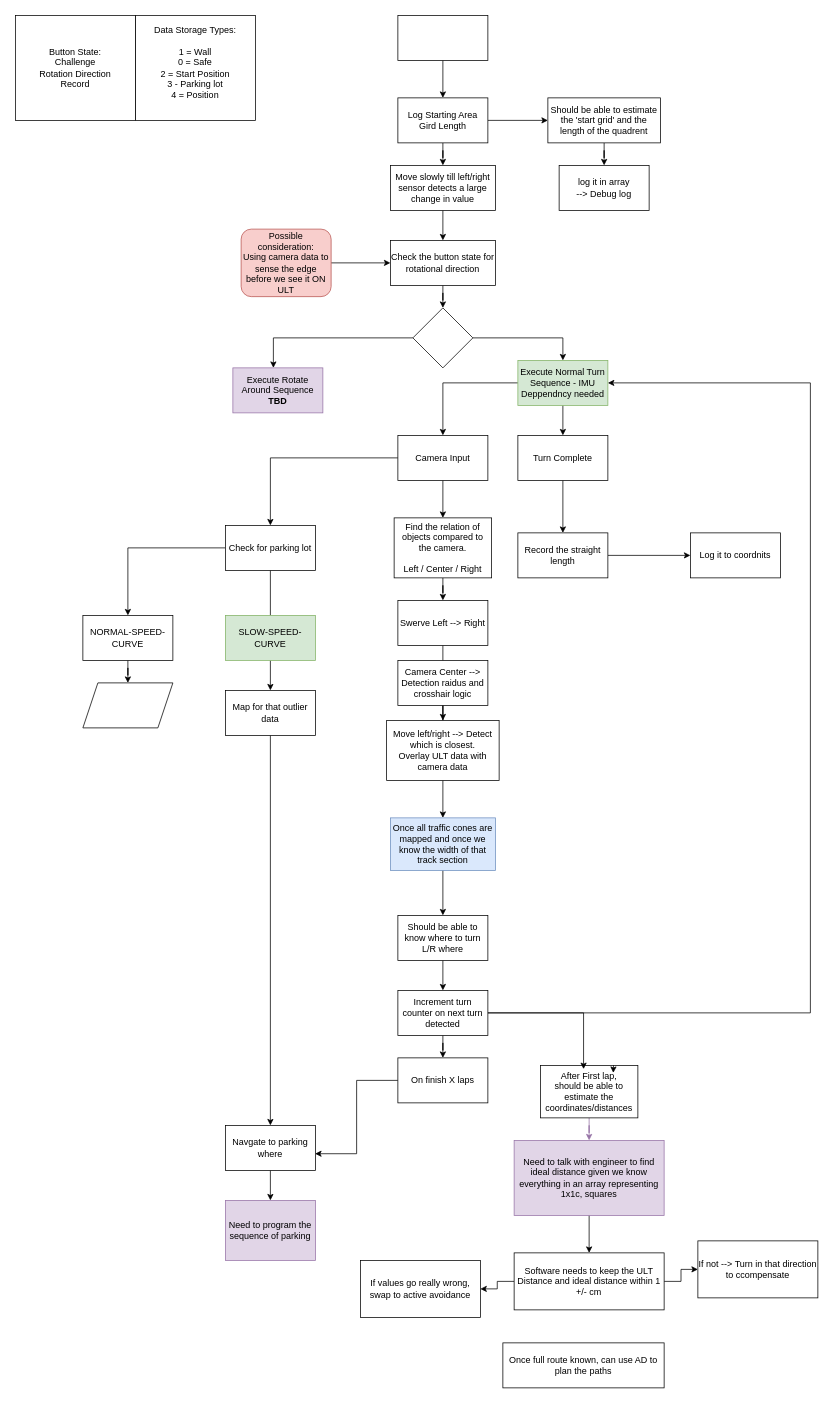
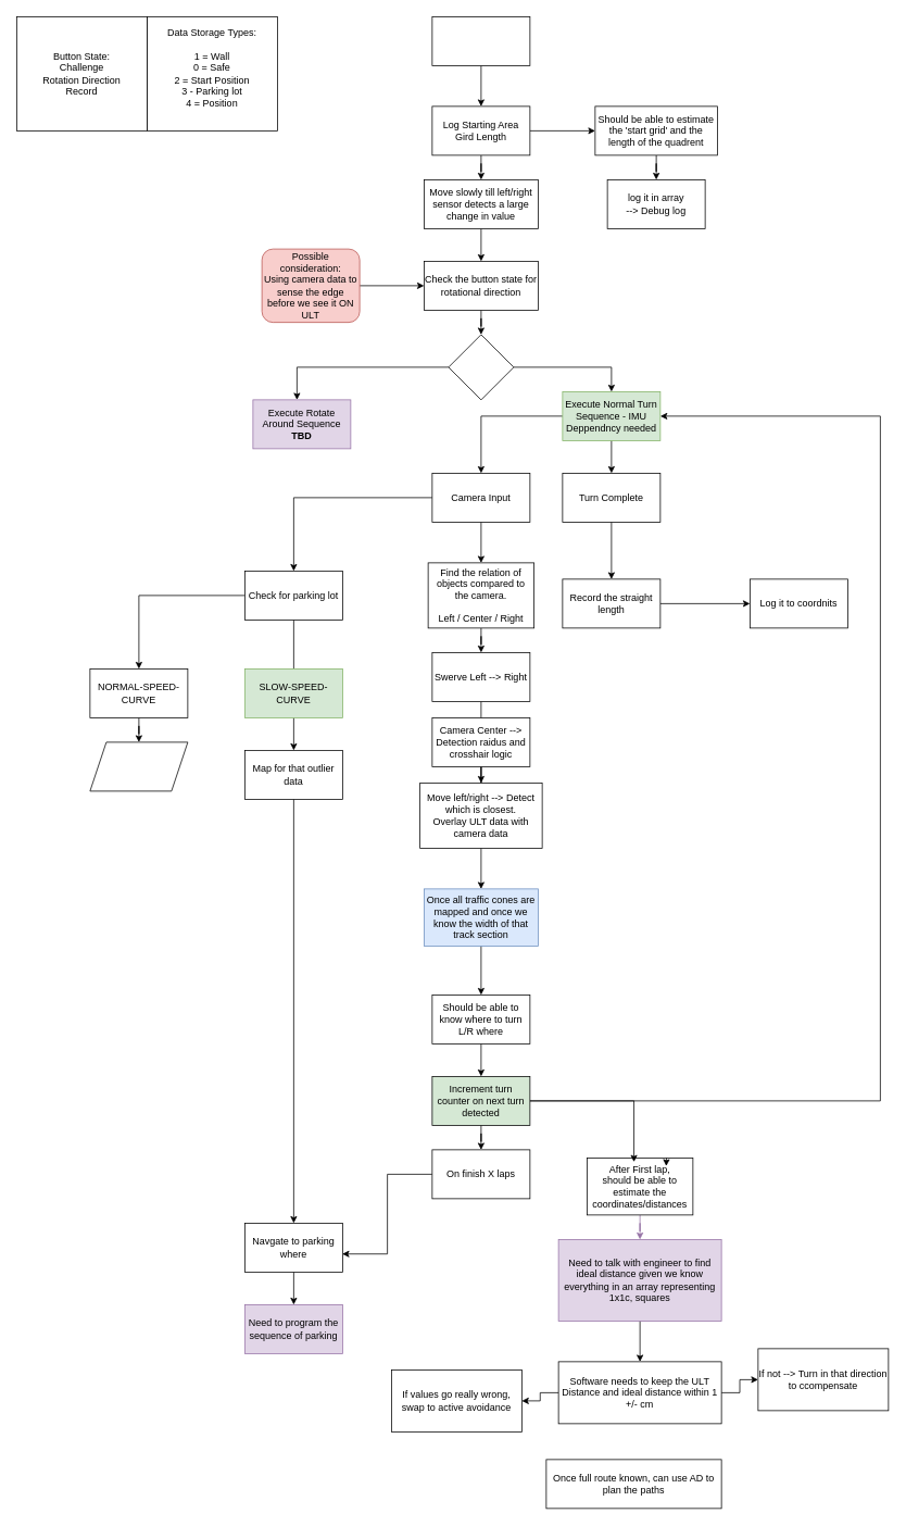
  <mxCell id="0" />
  <mxCell id="1" parent="0" />
  <mxCell id="2" style="edgeStyle=orthogonalEdgeStyle;rounded=0;orthogonalLoop=1;jettySize=auto;html=1;entryX=0.5;entryY=0;entryDx=0;entryDy=0;" edge="1" parent="1" source="3" target="6"><mxGeometry relative="1" as="geometry" /></mxCell>
  <mxCell id="3" value="" style="rounded=0;whiteSpace=wrap;html=1;" vertex="1" parent="1"><mxGeometry x="530" y="20" width="120" height="60" as="geometry" /></mxCell>
  <mxCell id="4" style="edgeStyle=orthogonalEdgeStyle;rounded=0;orthogonalLoop=1;jettySize=auto;html=1;" edge="1" parent="1" source="6" target="8"><mxGeometry relative="1" as="geometry" /></mxCell>
  <mxCell id="5" style="edgeStyle=orthogonalEdgeStyle;rounded=0;orthogonalLoop=1;jettySize=auto;html=1;" edge="1" parent="1" source="6" target="12"><mxGeometry relative="1" as="geometry"><mxPoint x="590" y="290" as="targetPoint" /></mxGeometry></mxCell>
  <mxCell id="6" value="Log Starting Area Gird Length" style="rounded=0;whiteSpace=wrap;html=1;" vertex="1" parent="1"><mxGeometry x="530" y="130" width="120" height="60" as="geometry" /></mxCell>
  <mxCell id="7" style="edgeStyle=orthogonalEdgeStyle;rounded=0;orthogonalLoop=1;jettySize=auto;html=1;" edge="1" parent="1" source="8" target="9"><mxGeometry relative="1" as="geometry" /></mxCell>
  <mxCell id="8" value="Should be able to estimate the 'start grid' and the length of the quadrent" style="rounded=0;whiteSpace=wrap;html=1;" vertex="1" parent="1"><mxGeometry x="730" y="130" width="150" height="60" as="geometry" /></mxCell>
  <mxCell id="9" value="&lt;div&gt;log it in array&lt;br&gt;&lt;/div&gt;&lt;div&gt;--&amp;gt; Debug log&lt;br&gt;&lt;/div&gt;" style="rounded=0;whiteSpace=wrap;html=1;" vertex="1" parent="1"><mxGeometry x="745" y="220" width="120" height="60" as="geometry" /></mxCell>
  <mxCell id="10" value="&lt;div&gt;Data Storage Types:&lt;/div&gt;&lt;div&gt;&lt;br&gt;&lt;/div&gt;&lt;div&gt;1 = Wall&lt;/div&gt;&lt;div&gt;0 = Safe&lt;/div&gt;&lt;div&gt;2 = Start Position&lt;/div&gt;&lt;div&gt;3 - Parking lot&lt;br&gt;&lt;/div&gt;&lt;div&gt;4 = Position&lt;br&gt;&lt;/div&gt;&lt;div&gt;&lt;br&gt;&lt;/div&gt;" style="rounded=0;whiteSpace=wrap;html=1;" vertex="1" parent="1"><mxGeometry x="180" y="20" width="160" height="140" as="geometry" /></mxCell>
  <mxCell id="11" style="edgeStyle=orthogonalEdgeStyle;rounded=0;orthogonalLoop=1;jettySize=auto;html=1;entryX=0.5;entryY=0;entryDx=0;entryDy=0;" edge="1" parent="1" source="12" target="14"><mxGeometry relative="1" as="geometry" /></mxCell>
  <mxCell id="12" value="Move slowly till left/right sensor detects a large change in value" style="rounded=0;whiteSpace=wrap;html=1;" vertex="1" parent="1"><mxGeometry x="520" y="220" width="140" height="60" as="geometry" /></mxCell>
  <mxCell id="13" style="edgeStyle=orthogonalEdgeStyle;rounded=0;orthogonalLoop=1;jettySize=auto;html=1;entryX=0.5;entryY=0;entryDx=0;entryDy=0;" edge="1" parent="1" source="14" target="19"><mxGeometry relative="1" as="geometry" /></mxCell>
  <mxCell id="14" value="Check the button state for rotational direction" style="rounded=0;whiteSpace=wrap;html=1;" vertex="1" parent="1"><mxGeometry x="520" y="320" width="140" height="60" as="geometry" /></mxCell>
  <mxCell id="15" value="&lt;div&gt;Button State:&lt;/div&gt;&lt;div&gt;Challenge&lt;/div&gt;&lt;div&gt;Rotation Direction&lt;/div&gt;&lt;div&gt;Record&lt;br&gt;&lt;/div&gt;" style="rounded=0;whiteSpace=wrap;html=1;" vertex="1" parent="1"><mxGeometry x="20" y="20" width="160" height="140" as="geometry" /></mxCell>
  <mxCell id="16" style="edgeStyle=orthogonalEdgeStyle;rounded=0;orthogonalLoop=1;jettySize=auto;html=1;" edge="1" parent="1" source="17" target="14"><mxGeometry relative="1" as="geometry" /></mxCell>
  <mxCell id="17" value="&lt;div&gt;Possible consideration:&lt;/div&gt;&lt;div&gt;Using camera data to sense the edge before we see it ON ULT&lt;br&gt;&lt;/div&gt;" style="rounded=1;whiteSpace=wrap;html=1;fillColor=#f8cecc;strokeColor=#b85450;" vertex="1" parent="1"><mxGeometry x="321" y="305" width="120" height="90" as="geometry" /></mxCell>
  <mxCell id="18" style="edgeStyle=orthogonalEdgeStyle;rounded=0;orthogonalLoop=1;jettySize=auto;html=1;entryX=0.5;entryY=0;entryDx=0;entryDy=0;" edge="1" parent="1" source="19" target="24"><mxGeometry relative="1" as="geometry" /></mxCell>
  <mxCell id="19" value="" style="rhombus;whiteSpace=wrap;html=1;" vertex="1" parent="1"><mxGeometry x="550" y="410" width="80" height="80" as="geometry" /></mxCell>
  <mxCell id="20" value="&lt;div&gt;Execute Rotate Around Sequence&lt;/div&gt;&lt;div&gt;&lt;b&gt;TBD&lt;/b&gt;&lt;br&gt;&lt;/div&gt;" style="rounded=0;whiteSpace=wrap;html=1;fillColor=#e1d5e7;strokeColor=#9673a6;" vertex="1" parent="1"><mxGeometry x="310" y="490" width="120" height="60" as="geometry" /></mxCell>
  <mxCell id="21" style="edgeStyle=orthogonalEdgeStyle;rounded=0;orthogonalLoop=1;jettySize=auto;html=1;entryX=0.45;entryY=0;entryDx=0;entryDy=0;entryPerimeter=0;" edge="1" parent="1" source="19" target="20"><mxGeometry relative="1" as="geometry" /></mxCell>
  <mxCell id="22" style="edgeStyle=orthogonalEdgeStyle;rounded=0;orthogonalLoop=1;jettySize=auto;html=1;entryX=0.5;entryY=0;entryDx=0;entryDy=0;" edge="1" parent="1" source="24" target="26"><mxGeometry relative="1" as="geometry" /></mxCell>
  <mxCell id="23" style="edgeStyle=orthogonalEdgeStyle;rounded=0;orthogonalLoop=1;jettySize=auto;html=1;" edge="1" parent="1" source="24" target="32"><mxGeometry relative="1" as="geometry" /></mxCell>
  <mxCell id="24" value="Execute Normal Turn Sequence - IMU Deppendncy needed" style="rounded=0;whiteSpace=wrap;html=1;fillColor=#d5e8d4;strokeColor=#82b366;" vertex="1" parent="1"><mxGeometry x="690" y="480" width="120" height="60" as="geometry" /></mxCell>
  <mxCell id="25" style="edgeStyle=orthogonalEdgeStyle;rounded=0;orthogonalLoop=1;jettySize=auto;html=1;" edge="1" parent="1" source="26" target="28"><mxGeometry relative="1" as="geometry" /></mxCell>
  <mxCell id="26" value="Turn Complete " style="rounded=0;whiteSpace=wrap;html=1;" vertex="1" parent="1"><mxGeometry x="690" y="580" width="120" height="60" as="geometry" /></mxCell>
  <mxCell id="27" style="edgeStyle=orthogonalEdgeStyle;rounded=0;orthogonalLoop=1;jettySize=auto;html=1;" edge="1" parent="1" source="28" target="29"><mxGeometry relative="1" as="geometry" /></mxCell>
  <mxCell id="28" value="Record the straight length" style="rounded=0;whiteSpace=wrap;html=1;" vertex="1" parent="1"><mxGeometry x="690" y="710" width="120" height="60" as="geometry" /></mxCell>
  <mxCell id="29" value="Log it to coordnits" style="rounded=0;whiteSpace=wrap;html=1;" vertex="1" parent="1"><mxGeometry x="920" y="710" width="120" height="60" as="geometry" /></mxCell>
  <mxCell id="30" style="edgeStyle=orthogonalEdgeStyle;rounded=0;orthogonalLoop=1;jettySize=auto;html=1;entryX=0.5;entryY=0;entryDx=0;entryDy=0;" edge="1" parent="1" source="32" target="34"><mxGeometry relative="1" as="geometry" /></mxCell>
  <mxCell id="31" style="edgeStyle=orthogonalEdgeStyle;rounded=0;orthogonalLoop=1;jettySize=auto;html=1;" edge="1" parent="1" source="32" target="52"><mxGeometry relative="1" as="geometry" /></mxCell>
  <mxCell id="32" value="Camera Input" style="rounded=0;whiteSpace=wrap;html=1;" vertex="1" parent="1"><mxGeometry x="530" y="580" width="120" height="60" as="geometry" /></mxCell>
  <mxCell id="33" style="edgeStyle=orthogonalEdgeStyle;rounded=0;orthogonalLoop=1;jettySize=auto;html=1;entryX=0.5;entryY=0;entryDx=0;entryDy=0;" edge="1" parent="1" source="34" target="36"><mxGeometry relative="1" as="geometry" /></mxCell>
  <mxCell id="34" value="&lt;div&gt;Find the relation of objects compared to the camera.&lt;/div&gt;&lt;div&gt;&lt;br&gt;&lt;/div&gt;Left / Center / Right" style="rounded=0;whiteSpace=wrap;html=1;" vertex="1" parent="1"><mxGeometry x="525" y="690" width="130" height="80" as="geometry" /></mxCell>
  <mxCell id="35" style="edgeStyle=orthogonalEdgeStyle;rounded=0;orthogonalLoop=1;jettySize=auto;html=1;" edge="1" parent="1" source="36"><mxGeometry relative="1" as="geometry"><mxPoint x="590" y="900" as="targetPoint" /></mxGeometry></mxCell>
  <mxCell id="36" value="Swerve Left --&amp;gt; Right" style="rounded=0;whiteSpace=wrap;html=1;" vertex="1" parent="1"><mxGeometry x="530" y="800" width="120" height="60" as="geometry" /></mxCell>
  <mxCell id="37" style="edgeStyle=orthogonalEdgeStyle;rounded=0;orthogonalLoop=1;jettySize=auto;html=1;" edge="1" parent="1" source="38" target="40"><mxGeometry relative="1" as="geometry" /></mxCell>
  <mxCell id="38" value="Camera Center --&amp;gt; Detection raidus and crosshair logic" style="rounded=0;whiteSpace=wrap;html=1;" vertex="1" parent="1"><mxGeometry x="530" y="880" width="120" height="60" as="geometry" /></mxCell>
  <mxCell id="39" style="edgeStyle=orthogonalEdgeStyle;rounded=0;orthogonalLoop=1;jettySize=auto;html=1;entryX=0.5;entryY=0;entryDx=0;entryDy=0;" edge="1" parent="1" source="40" target="42"><mxGeometry relative="1" as="geometry" /></mxCell>
  <mxCell id="40" value="Move left/right --&amp;gt; Detect which is closest.&lt;br&gt;Overlay ULT data with camera data" style="rounded=0;whiteSpace=wrap;html=1;" vertex="1" parent="1"><mxGeometry x="515" y="960" width="150" height="80" as="geometry" /></mxCell>
  <mxCell id="41" style="edgeStyle=orthogonalEdgeStyle;rounded=0;orthogonalLoop=1;jettySize=auto;html=1;" edge="1" parent="1" source="42" target="44"><mxGeometry relative="1" as="geometry" /></mxCell>
  <mxCell id="42" value="&lt;div&gt;Once all traffic cones are mapped and once we know the width of that track section&lt;br&gt;&lt;/div&gt;" style="rounded=0;whiteSpace=wrap;html=1;fillColor=#dae8fc;strokeColor=#6c8ebf;" vertex="1" parent="1"><mxGeometry x="520" y="1090" width="140" height="70" as="geometry" /></mxCell>
  <mxCell id="43" style="edgeStyle=orthogonalEdgeStyle;rounded=0;orthogonalLoop=1;jettySize=auto;html=1;" edge="1" parent="1" source="44" target="47"><mxGeometry relative="1" as="geometry" /></mxCell>
  <mxCell id="44" value="Should be able to know where to turn L/R where" style="rounded=0;whiteSpace=wrap;html=1;" vertex="1" parent="1"><mxGeometry x="530" y="1220" width="120" height="60" as="geometry" /></mxCell>
  <mxCell id="45" style="edgeStyle=orthogonalEdgeStyle;rounded=0;orthogonalLoop=1;jettySize=auto;html=1;entryX=1;entryY=0.5;entryDx=0;entryDy=0;" edge="1" parent="1" source="47" target="24"><mxGeometry relative="1" as="geometry"><Array as="points"><mxPoint x="1080" y="1350" /><mxPoint x="1080" y="510" /></Array></mxGeometry></mxCell>
  <mxCell id="46" style="edgeStyle=orthogonalEdgeStyle;rounded=0;orthogonalLoop=1;jettySize=auto;html=1;" edge="1" parent="1" source="47" target="49"><mxGeometry relative="1" as="geometry" /></mxCell>
- <mxCell id="47" value="Increment turn counter on next turn detected" style="rounded=0;whiteSpace=wrap;html=1;" vertex="1" parent="1"><mxGeometry x="530" y="1320" width="120" height="60" as="geometry" /></mxCell>
+ <mxCell id="47" value="Increment turn counter on next turn detected" style="rounded=0;whiteSpace=wrap;html=1;fillColor=#d5e8d4;" vertex="1" parent="1"><mxGeometry x="530" y="1320" width="120" height="60" as="geometry" /></mxCell>
  <mxCell id="48" style="edgeStyle=orthogonalEdgeStyle;rounded=0;orthogonalLoop=1;jettySize=auto;html=1;entryX=0.997;entryY=0.63;entryDx=0;entryDy=0;entryPerimeter=0;" edge="1" parent="1" source="49" target="61"><mxGeometry relative="1" as="geometry"><mxPoint x="590" y="1540" as="targetPoint" /></mxGeometry></mxCell>
  <mxCell id="49" value="On finish X laps" style="rounded=0;whiteSpace=wrap;html=1;" vertex="1" parent="1"><mxGeometry x="530" y="1410" width="120" height="60" as="geometry" /></mxCell>
  <mxCell id="50" style="edgeStyle=orthogonalEdgeStyle;rounded=0;orthogonalLoop=1;jettySize=auto;html=1;endArrow=none;" edge="1" parent="1" source="52" target="54"><mxGeometry relative="1" as="geometry" /></mxCell>
  <mxCell id="51" style="edgeStyle=orthogonalEdgeStyle;rounded=0;orthogonalLoop=1;jettySize=auto;html=1;" edge="1" parent="1" source="52" target="56"><mxGeometry relative="1" as="geometry" /></mxCell>
  <mxCell id="52" value="Check for parking lot" style="rounded=0;whiteSpace=wrap;html=1;" vertex="1" parent="1"><mxGeometry x="300" y="700" width="120" height="60" as="geometry" /></mxCell>
  <mxCell id="53" style="edgeStyle=orthogonalEdgeStyle;rounded=0;orthogonalLoop=1;jettySize=auto;html=1;" edge="1" parent="1" source="54" target="59"><mxGeometry relative="1" as="geometry" /></mxCell>
  <mxCell id="54" value="SLOW-SPEED-CURVE" style="rounded=0;whiteSpace=wrap;html=1;fillColor=#d5e8d4;strokeColor=#82b366;" vertex="1" parent="1"><mxGeometry x="300" y="820" width="120" height="60" as="geometry" /></mxCell>
  <mxCell id="55" style="edgeStyle=orthogonalEdgeStyle;rounded=0;orthogonalLoop=1;jettySize=auto;html=1;" edge="1" parent="1" source="56" target="57"><mxGeometry relative="1" as="geometry" /></mxCell>
  <mxCell id="56" value="NORMAL-SPEED-CURVE" style="rounded=0;whiteSpace=wrap;html=1;" vertex="1" parent="1"><mxGeometry x="110" y="820" width="120" height="60" as="geometry" /></mxCell>
  <mxCell id="57" value="" style="shape=parallelogram;perimeter=parallelogramPerimeter;whiteSpace=wrap;html=1;fixedSize=1;" vertex="1" parent="1"><mxGeometry x="110" y="910" width="120" height="60" as="geometry" /></mxCell>
  <mxCell id="58" style="edgeStyle=orthogonalEdgeStyle;rounded=0;orthogonalLoop=1;jettySize=auto;html=1;" edge="1" parent="1" source="59" target="61"><mxGeometry relative="1" as="geometry"><mxPoint x="360" y="1510" as="targetPoint" /></mxGeometry></mxCell>
  <mxCell id="59" value="Map for that outlier data" style="rounded=0;whiteSpace=wrap;html=1;" vertex="1" parent="1"><mxGeometry x="300" y="920" width="120" height="60" as="geometry" /></mxCell>
  <mxCell id="60" style="edgeStyle=orthogonalEdgeStyle;rounded=0;orthogonalLoop=1;jettySize=auto;html=1;" edge="1" parent="1" source="61" target="62"><mxGeometry relative="1" as="geometry" /></mxCell>
  <mxCell id="61" value="Navgate to parking where" style="rounded=0;whiteSpace=wrap;html=1;" vertex="1" parent="1"><mxGeometry x="300" y="1500" width="120" height="60" as="geometry" /></mxCell>
- <mxCell id="62" value="Need to program the sequence of parking" style="rounded=0;whiteSpace=wrap;html=1;fillColor=#e1d5e7;strokeColor=#9673a6;" vertex="1" parent="1"><mxGeometry x="300" y="1600" width="120" height="80" as="geometry" /></mxCell>
+ <mxCell id="62" value="Need to program the sequence of parking" style="rounded=0;whiteSpace=wrap;html=1;fillColor=#e1d5e7;strokeColor=#9673a6;" vertex="1" parent="1"><mxGeometry x="300" y="1600" width="120" height="60" as="geometry" /></mxCell>
  <mxCell id="63" style="edgeStyle=orthogonalEdgeStyle;rounded=0;orthogonalLoop=1;jettySize=auto;html=1;fillColor=#e1d5e7;strokeColor=#9673a6;" edge="1" parent="1" source="64" target="67"><mxGeometry relative="1" as="geometry" /></mxCell>
  <mxCell id="64" value="&lt;div&gt;After First lap,&lt;/div&gt;&lt;div&gt;should be able to estimate the coordinates/distances&lt;br&gt;&lt;/div&gt;" style="rounded=0;whiteSpace=wrap;html=1;" vertex="1" parent="1"><mxGeometry x="720" y="1420" width="130" height="70" as="geometry" /></mxCell>
  <mxCell id="65" style="edgeStyle=orthogonalEdgeStyle;rounded=0;orthogonalLoop=1;jettySize=auto;html=1;entryX=0.443;entryY=0.07;entryDx=0;entryDy=0;entryPerimeter=0;" edge="1" parent="1" source="47" target="64"><mxGeometry relative="1" as="geometry" /></mxCell>
  <mxCell id="66" style="edgeStyle=orthogonalEdgeStyle;rounded=0;orthogonalLoop=1;jettySize=auto;html=1;" edge="1" parent="1" source="67" target="71"><mxGeometry relative="1" as="geometry" /></mxCell>
  <mxCell id="67" value="Need to talk with engineer to find ideal distance given we know everything in an array representing 1x1c, squares" style="rounded=0;whiteSpace=wrap;html=1;fillColor=#e1d5e7;strokeColor=#9673a6;" vertex="1" parent="1"><mxGeometry x="685" y="1520" width="200" height="100" as="geometry" /></mxCell>
  <mxCell id="68" style="edgeStyle=orthogonalEdgeStyle;rounded=0;orthogonalLoop=1;jettySize=auto;html=1;exitX=0.75;exitY=0;exitDx=0;exitDy=0;entryX=0.748;entryY=0.143;entryDx=0;entryDy=0;entryPerimeter=0;" edge="1" parent="1" source="64" target="64"><mxGeometry relative="1" as="geometry" /></mxCell>
  <mxCell id="69" style="edgeStyle=orthogonalEdgeStyle;rounded=0;orthogonalLoop=1;jettySize=auto;html=1;entryX=0;entryY=0.5;entryDx=0;entryDy=0;" edge="1" parent="1" source="71" target="72"><mxGeometry relative="1" as="geometry" /></mxCell>
  <mxCell id="70" style="edgeStyle=orthogonalEdgeStyle;rounded=0;orthogonalLoop=1;jettySize=auto;html=1;" edge="1" parent="1" source="71" target="73"><mxGeometry relative="1" as="geometry" /></mxCell>
  <mxCell id="71" value="Software needs to keep the ULT Distance and ideal distance within 1 +/- cm" style="rounded=0;whiteSpace=wrap;html=1;" vertex="1" parent="1"><mxGeometry x="685" y="1670" width="200" height="76" as="geometry" /></mxCell>
  <mxCell id="72" value="If not --&amp;gt; Turn in that direction to ccompensate" style="rounded=0;whiteSpace=wrap;html=1;" vertex="1" parent="1"><mxGeometry x="930" y="1654" width="160" height="76" as="geometry" /></mxCell>
  <mxCell id="73" value="If values go really wrong, swap to active avoidance " style="rounded=0;whiteSpace=wrap;html=1;" vertex="1" parent="1"><mxGeometry x="480" y="1680" width="160" height="76" as="geometry" /></mxCell>
  <mxCell id="74" value="Once full route known, can use AD to plan the paths" style="rounded=0;whiteSpace=wrap;html=1;" vertex="1" parent="1"><mxGeometry x="670" y="1790" width="215" height="60" as="geometry" /></mxCell>
